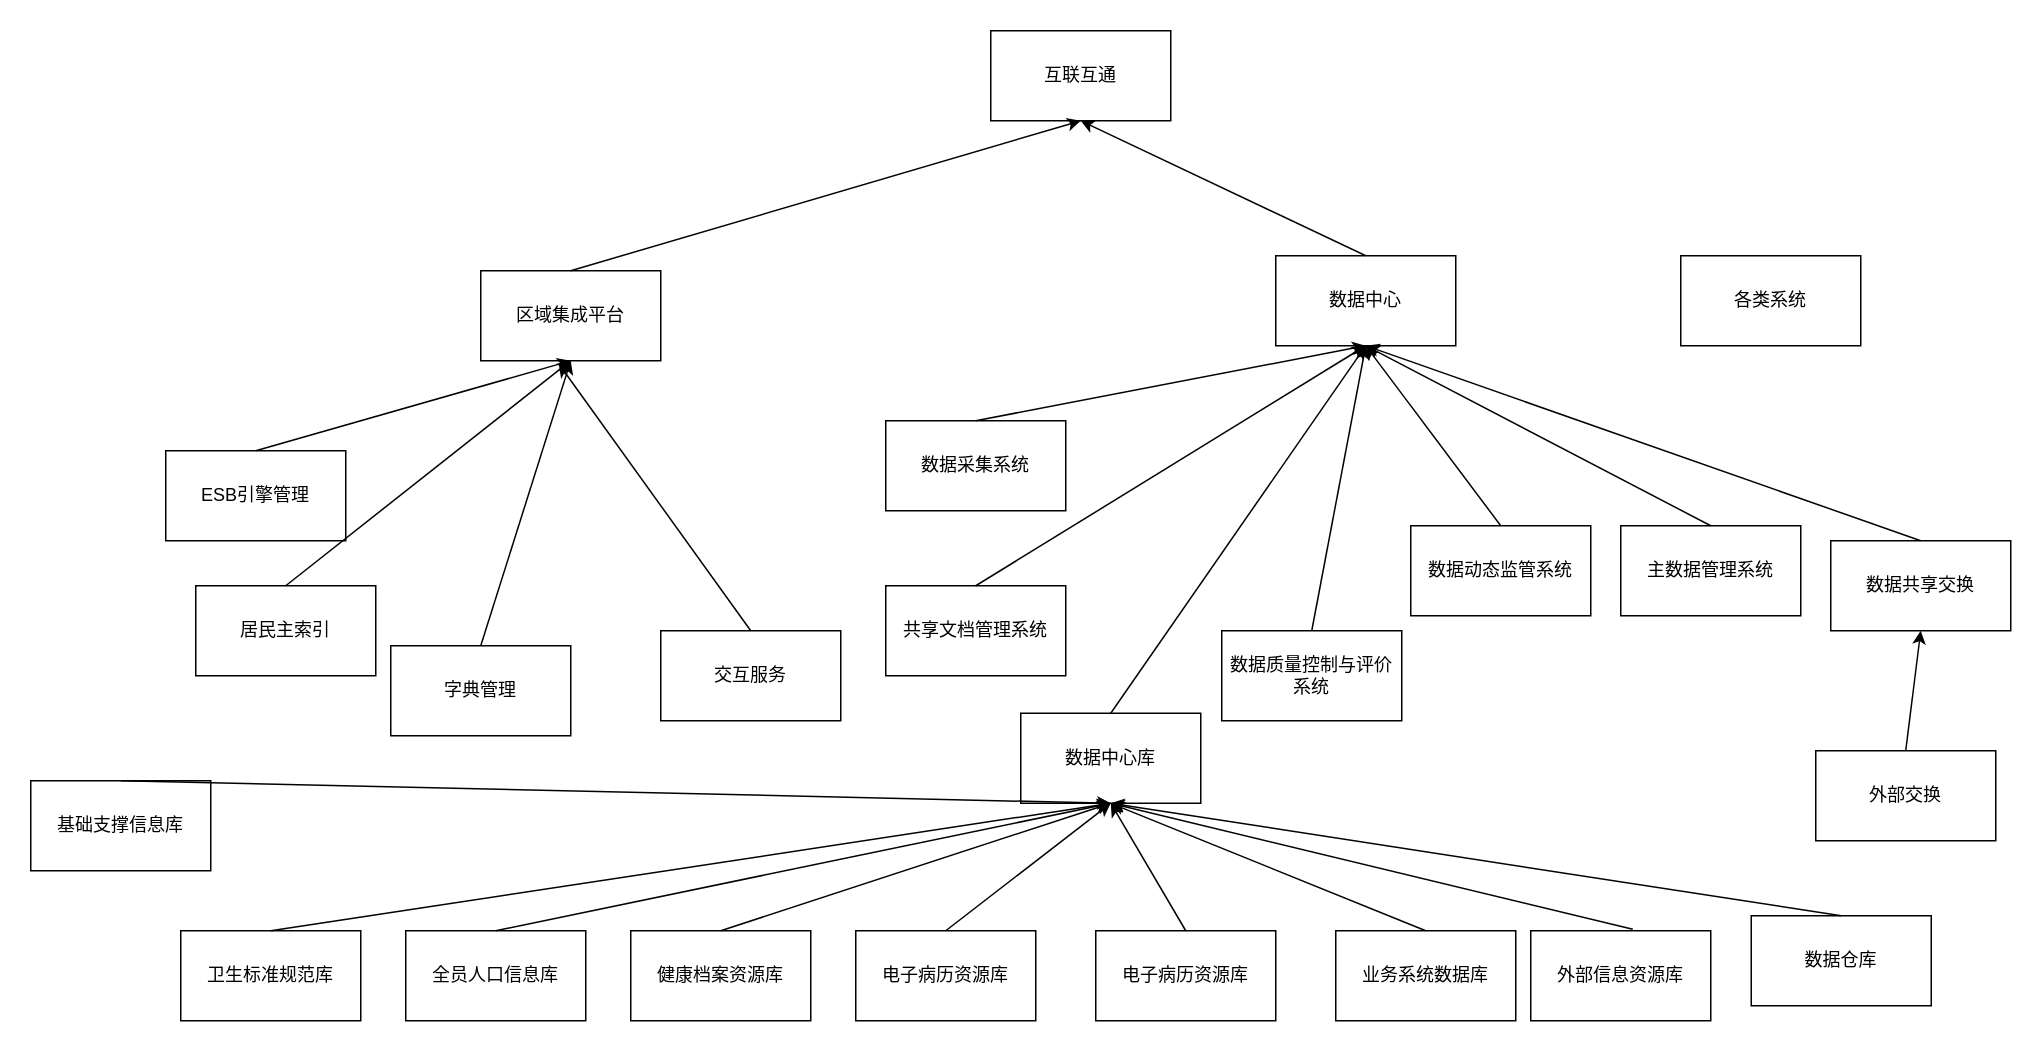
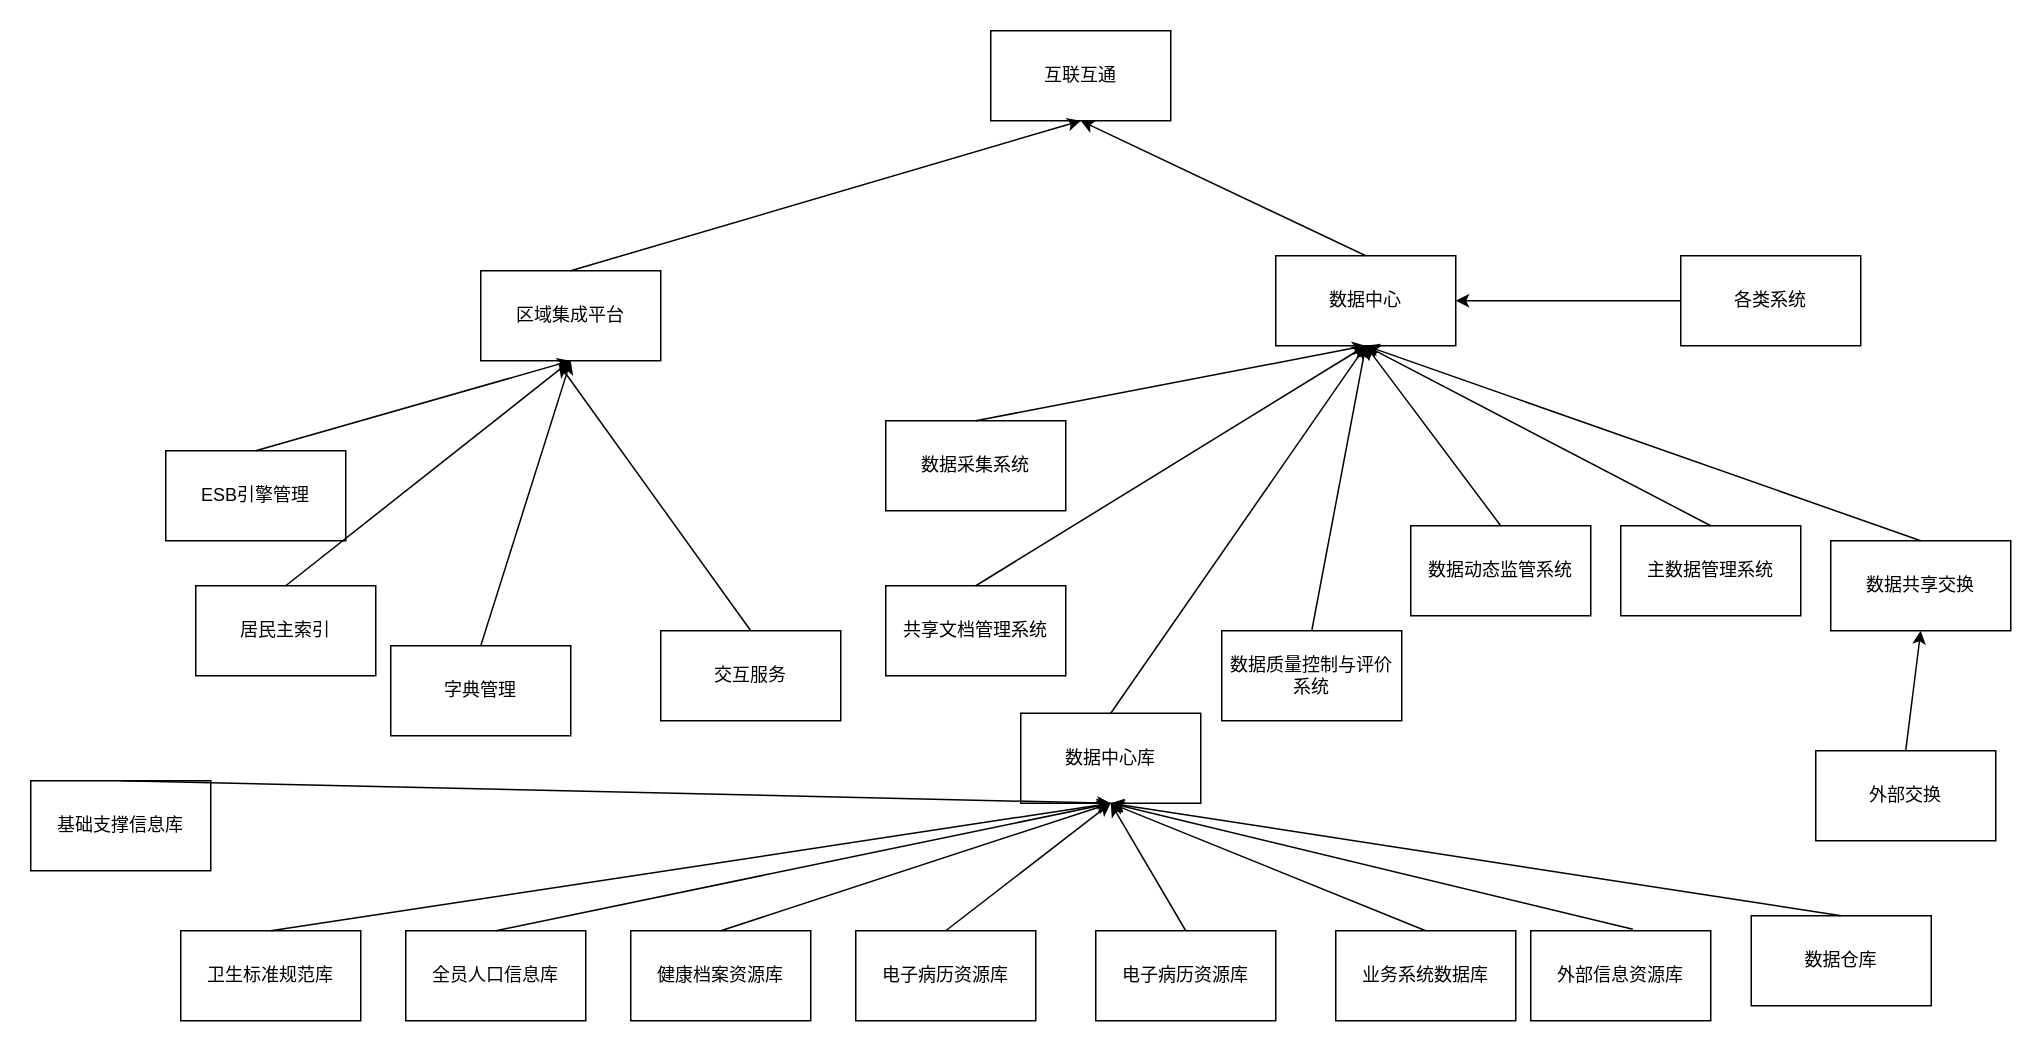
  <mxCell id="0" />
  <mxCell id="1" parent="0" />
  <mxCell id="2" value="互联互通" style="rounded=0;whiteSpace=wrap;html=1;" vertex="1" parent="1"><mxGeometry x="660" y="20" width="120" height="60" as="geometry" /></mxCell>
  <mxCell id="3" value="区域集成平台" style="rounded=0;whiteSpace=wrap;html=1;" vertex="1" parent="1"><mxGeometry x="320" y="180" width="120" height="60" as="geometry" /></mxCell>
  <mxCell id="4" value="" style="endArrow=classic;html=1;exitX=0.5;exitY=0;exitDx=0;exitDy=0;entryX=0.5;entryY=1;entryDx=0;entryDy=0;" edge="1" parent="1" source="3" target="2"><mxGeometry width="50" height="50" relative="1" as="geometry"><mxPoint x="850" y="370" as="sourcePoint" /><mxPoint x="900" y="320" as="targetPoint" /></mxGeometry></mxCell>
  <mxCell id="5" value="ESB引擎管理" style="rounded=0;whiteSpace=wrap;html=1;" vertex="1" parent="1"><mxGeometry x="110" y="300" width="120" height="60" as="geometry" /></mxCell>
  <mxCell id="6" value="" style="endArrow=classic;html=1;exitX=0.5;exitY=0;exitDx=0;exitDy=0;entryX=0.5;entryY=1;entryDx=0;entryDy=0;" edge="1" parent="1" source="5" target="3"><mxGeometry width="50" height="50" relative="1" as="geometry"><mxPoint x="850" y="370" as="sourcePoint" /><mxPoint x="900" y="320" as="targetPoint" /></mxGeometry></mxCell>
  <mxCell id="7" value="居民主索引" style="rounded=0;whiteSpace=wrap;html=1;" vertex="1" parent="1"><mxGeometry x="130" y="390" width="120" height="60" as="geometry" /></mxCell>
  <mxCell id="8" value="" style="endArrow=classic;html=1;exitX=0.5;exitY=0;exitDx=0;exitDy=0;entryX=0.5;entryY=1;entryDx=0;entryDy=0;" edge="1" parent="1" source="7" target="3"><mxGeometry width="50" height="50" relative="1" as="geometry"><mxPoint x="430" y="310" as="sourcePoint" /><mxPoint x="630" y="240" as="targetPoint" /></mxGeometry></mxCell>
  <mxCell id="9" value="共享文档管理系统" style="rounded=0;whiteSpace=wrap;html=1;" vertex="1" parent="1"><mxGeometry x="590" y="390" width="120" height="60" as="geometry" /></mxCell>
  <mxCell id="10" value="" style="endArrow=classic;html=1;exitX=0.5;exitY=0;exitDx=0;exitDy=0;entryX=0.5;entryY=1;entryDx=0;entryDy=0;" edge="1" parent="1" source="9" target="15"><mxGeometry width="50" height="50" relative="1" as="geometry"><mxPoint x="440" y="310" as="sourcePoint" /><mxPoint x="490" y="240" as="targetPoint" /></mxGeometry></mxCell>
  <mxCell id="11" value="字典管理" style="rounded=0;whiteSpace=wrap;html=1;" vertex="1" parent="1"><mxGeometry x="260" y="430" width="120" height="60" as="geometry" /></mxCell>
  <mxCell id="12" value="交互服务" style="rounded=0;whiteSpace=wrap;html=1;" vertex="1" parent="1"><mxGeometry x="440" y="420" width="120" height="60" as="geometry" /></mxCell>
  <mxCell id="13" value="" style="endArrow=classic;html=1;exitX=0.5;exitY=0;exitDx=0;exitDy=0;entryX=0.5;entryY=1;entryDx=0;entryDy=0;" edge="1" parent="1" source="11" target="3"><mxGeometry width="50" height="50" relative="1" as="geometry"><mxPoint x="650" y="310" as="sourcePoint" /><mxPoint x="470" y="200" as="targetPoint" /></mxGeometry></mxCell>
  <mxCell id="14" value="" style="endArrow=classic;html=1;exitX=0.5;exitY=0;exitDx=0;exitDy=0;entryX=0.433;entryY=1.033;entryDx=0;entryDy=0;entryPerimeter=0;" edge="1" parent="1" source="12" target="3"><mxGeometry width="50" height="50" relative="1" as="geometry"><mxPoint x="790" y="310" as="sourcePoint" /><mxPoint x="490" y="190" as="targetPoint" /></mxGeometry></mxCell>
  <mxCell id="15" value="数据中心" style="rounded=0;whiteSpace=wrap;html=1;" vertex="1" parent="1"><mxGeometry x="850" y="170" width="120" height="60" as="geometry" /></mxCell>
  <mxCell id="16" value="" style="endArrow=classic;html=1;exitX=0.5;exitY=0;exitDx=0;exitDy=0;entryX=0.5;entryY=1;entryDx=0;entryDy=0;" edge="1" parent="1" source="15" target="2"><mxGeometry width="50" height="50" relative="1" as="geometry"><mxPoint x="450" y="200" as="sourcePoint" /><mxPoint x="790" y="100" as="targetPoint" /></mxGeometry></mxCell>
  <mxCell id="17" value="数据采集系统" style="rounded=0;whiteSpace=wrap;html=1;" vertex="1" parent="1"><mxGeometry x="590" y="280" width="120" height="60" as="geometry" /></mxCell>
  <mxCell id="18" value="" style="endArrow=classic;html=1;exitX=0.5;exitY=0;exitDx=0;exitDy=0;entryX=0.5;entryY=1;entryDx=0;entryDy=0;" edge="1" parent="1" source="17" target="15"><mxGeometry width="50" height="50" relative="1" as="geometry"><mxPoint x="600" y="360" as="sourcePoint" /><mxPoint x="301.96" y="261.98" as="targetPoint" /></mxGeometry></mxCell>
  <mxCell id="19" value="数据质量控制与评价系统" style="rounded=0;whiteSpace=wrap;html=1;" vertex="1" parent="1"><mxGeometry x="814" y="420" width="120" height="60" as="geometry" /></mxCell>
  <mxCell id="20" value="数据动态监管系统" style="rounded=0;whiteSpace=wrap;html=1;" vertex="1" parent="1"><mxGeometry x="940" y="350" width="120" height="60" as="geometry" /></mxCell>
  <mxCell id="21" value="" style="endArrow=classic;html=1;exitX=0.5;exitY=0;exitDx=0;exitDy=0;entryX=0.5;entryY=1;entryDx=0;entryDy=0;" edge="1" parent="1" source="19" target="15"><mxGeometry width="50" height="50" relative="1" as="geometry"><mxPoint x="730" y="360" as="sourcePoint" /><mxPoint x="840" y="260" as="targetPoint" /></mxGeometry></mxCell>
  <mxCell id="22" value="" style="endArrow=classic;html=1;exitX=0.5;exitY=0;exitDx=0;exitDy=0;entryX=0.5;entryY=1;entryDx=0;entryDy=0;" edge="1" parent="1" source="20" target="15"><mxGeometry width="50" height="50" relative="1" as="geometry"><mxPoint x="890" y="360" as="sourcePoint" /><mxPoint x="830" y="250" as="targetPoint" /></mxGeometry></mxCell>
  <mxCell id="23" value="主数据管理系统" style="rounded=0;whiteSpace=wrap;html=1;" vertex="1" parent="1"><mxGeometry x="1080" y="350" width="120" height="60" as="geometry" /></mxCell>
  <mxCell id="24" value="" style="endArrow=classic;html=1;exitX=0.5;exitY=0;exitDx=0;exitDy=0;entryX=0.5;entryY=1;entryDx=0;entryDy=0;" edge="1" parent="1" source="23" target="15"><mxGeometry width="50" height="50" relative="1" as="geometry"><mxPoint x="1010" y="360" as="sourcePoint" /><mxPoint x="820" y="240" as="targetPoint" /></mxGeometry></mxCell>
  <mxCell id="25" value="数据共享交换" style="rounded=0;whiteSpace=wrap;html=1;" vertex="1" parent="1"><mxGeometry x="1220" y="360" width="120" height="60" as="geometry" /></mxCell>
  <mxCell id="26" value="" style="endArrow=classic;html=1;exitX=0.5;exitY=0;exitDx=0;exitDy=0;entryX=0.5;entryY=1;entryDx=0;entryDy=0;" edge="1" parent="1" source="25" target="15"><mxGeometry width="50" height="50" relative="1" as="geometry"><mxPoint x="1150" y="360" as="sourcePoint" /><mxPoint x="920" y="240" as="targetPoint" /></mxGeometry></mxCell>
  <mxCell id="27" value="外部交换" style="rounded=0;whiteSpace=wrap;html=1;" vertex="1" parent="1"><mxGeometry x="1210" y="500" width="120" height="60" as="geometry" /></mxCell>
  <mxCell id="28" value="" style="endArrow=classic;html=1;exitX=0.5;exitY=0;exitDx=0;exitDy=0;entryX=0.5;entryY=1;entryDx=0;entryDy=0;" edge="1" parent="1" source="27" target="25"><mxGeometry width="50" height="50" relative="1" as="geometry"><mxPoint x="1210" y="485" as="sourcePoint" /><mxPoint x="1310" y="420" as="targetPoint" /></mxGeometry></mxCell>
  <mxCell id="29" value="数据中心库" style="rounded=0;whiteSpace=wrap;html=1;" vertex="1" parent="1"><mxGeometry x="680" y="475" width="120" height="60" as="geometry" /></mxCell>
  <mxCell id="30" value="" style="endArrow=classic;html=1;exitX=0.5;exitY=0;exitDx=0;exitDy=0;entryX=0.5;entryY=1;entryDx=0;entryDy=0;" edge="1" parent="1" source="29" target="15"><mxGeometry width="50" height="50" relative="1" as="geometry"><mxPoint x="840" y="370" as="sourcePoint" /><mxPoint x="920" y="240" as="targetPoint" /></mxGeometry></mxCell>
  <mxCell id="31" value="基础支撑信息库" style="rounded=0;whiteSpace=wrap;html=1;" vertex="1" parent="1"><mxGeometry x="20" y="520" width="120" height="60" as="geometry" /></mxCell>
  <mxCell id="32" value="" style="endArrow=classic;html=1;exitX=0.5;exitY=0;exitDx=0;exitDy=0;entryX=0.5;entryY=1;entryDx=0;entryDy=0;" edge="1" parent="1" source="31" target="29"><mxGeometry width="50" height="50" relative="1" as="geometry"><mxPoint x="890" y="500" as="sourcePoint" /><mxPoint x="810" y="410" as="targetPoint" /></mxGeometry></mxCell>
  <mxCell id="33" value="卫生标准规范库" style="rounded=0;whiteSpace=wrap;html=1;" vertex="1" parent="1"><mxGeometry x="120" y="620" width="120" height="60" as="geometry" /></mxCell>
  <mxCell id="34" value="" style="endArrow=classic;html=1;exitX=0.5;exitY=0;exitDx=0;exitDy=0;entryX=0.5;entryY=1;entryDx=0;entryDy=0;" edge="1" parent="1" source="33" target="29"><mxGeometry width="50" height="50" relative="1" as="geometry"><mxPoint x="550" y="620" as="sourcePoint" /><mxPoint x="870" y="520" as="targetPoint" /></mxGeometry></mxCell>
  <mxCell id="35" value="全员人口信息库" style="rounded=0;whiteSpace=wrap;html=1;" vertex="1" parent="1"><mxGeometry x="270" y="620" width="120" height="60" as="geometry" /></mxCell>
  <mxCell id="36" value="" style="endArrow=classic;html=1;exitX=0.5;exitY=0;exitDx=0;exitDy=0;entryX=0.5;entryY=1;entryDx=0;entryDy=0;" edge="1" parent="1" source="35" target="29"><mxGeometry width="50" height="50" relative="1" as="geometry"><mxPoint x="610" y="610" as="sourcePoint" /><mxPoint x="824" y="420" as="targetPoint" /></mxGeometry></mxCell>
  <mxCell id="37" value="健康档案资源库" style="rounded=0;whiteSpace=wrap;html=1;" vertex="1" parent="1"><mxGeometry x="420" y="620" width="120" height="60" as="geometry" /></mxCell>
  <mxCell id="38" value="" style="endArrow=classic;html=1;exitX=0.5;exitY=0;exitDx=0;exitDy=0;entryX=0.5;entryY=1;entryDx=0;entryDy=0;" edge="1" parent="1" source="37" target="29"><mxGeometry width="50" height="50" relative="1" as="geometry"><mxPoint x="620" y="610" as="sourcePoint" /><mxPoint x="824" y="420" as="targetPoint" /></mxGeometry></mxCell>
  <mxCell id="39" value="电子病历资源库" style="rounded=0;whiteSpace=wrap;html=1;" vertex="1" parent="1"><mxGeometry x="570" y="620" width="120" height="60" as="geometry" /></mxCell>
  <mxCell id="40" value="" style="endArrow=classic;html=1;exitX=0.5;exitY=0;exitDx=0;exitDy=0;entryX=0.5;entryY=1;entryDx=0;entryDy=0;" edge="1" parent="1" source="39" target="29"><mxGeometry width="50" height="50" relative="1" as="geometry"><mxPoint x="770" y="610" as="sourcePoint" /><mxPoint x="880" y="520" as="targetPoint" /></mxGeometry></mxCell>
  <mxCell id="41" value="电子病历资源库" style="rounded=0;whiteSpace=wrap;html=1;" vertex="1" parent="1"><mxGeometry x="730" y="620" width="120" height="60" as="geometry" /></mxCell>
  <mxCell id="42" value="" style="endArrow=classic;html=1;exitX=0.5;exitY=0;exitDx=0;exitDy=0;entryX=0.5;entryY=1;entryDx=0;entryDy=0;" edge="1" parent="1" source="41" target="29"><mxGeometry width="50" height="50" relative="1" as="geometry"><mxPoint x="920" y="610" as="sourcePoint" /><mxPoint x="860" y="540" as="targetPoint" /></mxGeometry></mxCell>
  <mxCell id="43" value="业务系统数据库" style="rounded=0;whiteSpace=wrap;html=1;" vertex="1" parent="1"><mxGeometry x="890" y="620" width="120" height="60" as="geometry" /></mxCell>
  <mxCell id="44" value="" style="endArrow=classic;html=1;exitX=0.5;exitY=0;exitDx=0;exitDy=0;entryX=0.5;entryY=1;entryDx=0;entryDy=0;" edge="1" parent="1" source="43" target="29"><mxGeometry width="50" height="50" relative="1" as="geometry"><mxPoint x="940" y="630" as="sourcePoint" /><mxPoint x="830" y="530" as="targetPoint" /></mxGeometry></mxCell>
  <mxCell id="45" value="外部信息资源库" style="rounded=0;whiteSpace=wrap;html=1;" vertex="1" parent="1"><mxGeometry x="1020" y="620" width="120" height="60" as="geometry" /></mxCell>
  <mxCell id="46" value="" style="endArrow=classic;html=1;exitX=0.567;exitY=-0.017;exitDx=0;exitDy=0;entryX=0.5;entryY=1;entryDx=0;entryDy=0;exitPerimeter=0;" edge="1" parent="1" source="45" target="29"><mxGeometry width="50" height="50" relative="1" as="geometry"><mxPoint x="1100" y="630" as="sourcePoint" /><mxPoint x="840" y="530" as="targetPoint" /></mxGeometry></mxCell>
  <mxCell id="47" value="数据仓库" style="rounded=0;whiteSpace=wrap;html=1;" vertex="1" parent="1"><mxGeometry x="1167" y="610" width="120" height="60" as="geometry" /></mxCell>
  <mxCell id="48" value="" style="endArrow=classic;html=1;exitX=0.5;exitY=0;exitDx=0;exitDy=0;entryX=0.5;entryY=1;entryDx=0;entryDy=0;" edge="1" parent="1" source="47" target="29"><mxGeometry width="50" height="50" relative="1" as="geometry"><mxPoint x="1098.04" y="628.98" as="sourcePoint" /><mxPoint x="630" y="545" as="targetPoint" /></mxGeometry></mxCell>
  <mxCell id="49" value="各类系统" style="rounded=0;whiteSpace=wrap;html=1;" vertex="1" parent="1"><mxGeometry x="1120" y="170" width="120" height="60" as="geometry" /></mxCell>
+ <mxCell id="50" value="" style="endArrow=classic;html=1;exitX=0;exitY=0.5;exitDx=0;exitDy=0;entryX=1;entryY=0.5;entryDx=0;entryDy=0;" edge="1" parent="1" source="49" target="15"><mxGeometry width="50" height="50" relative="1" as="geometry"><mxPoint x="1290" y="370" as="sourcePoint" /><mxPoint x="920" y="240" as="targetPoint" /></mxGeometry></mxCell>
